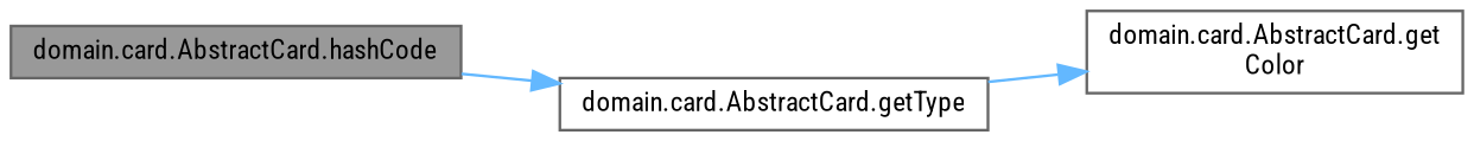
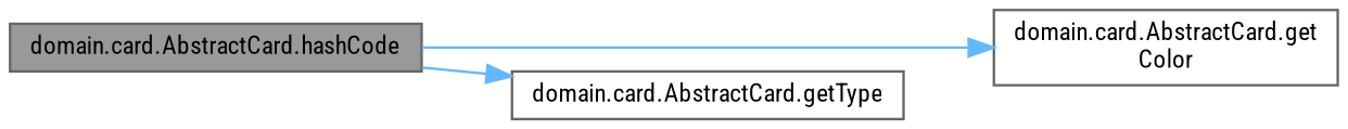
  digraph {
    fontname="Roboto Condensed"
    rankdir=LR
    node [color=grey40 fillcolor=white fontname="Roboto Condensed" fontsize=10 shape=box style=filled]
    edge [color=steelblue1 fontname="Roboto Condensed" fontsize=10 labelfontname=Helvetica labelfontsize=10 style=solid]
    n1 [color=gray40 fillcolor=grey60 fontcolor=black height=0.2 label="domain.card.AbstractCard.hashCode" width=0.4]
    n2 [height=0.2 label="domain.card.AbstractCard.get\lColor" width=0.4]
    n3 [height=0.2 label="domain.card.AbstractCard.getType" width=0.4]
-   n3 -> n2
+   n1 -> n2
    n1 -> n3
  }
